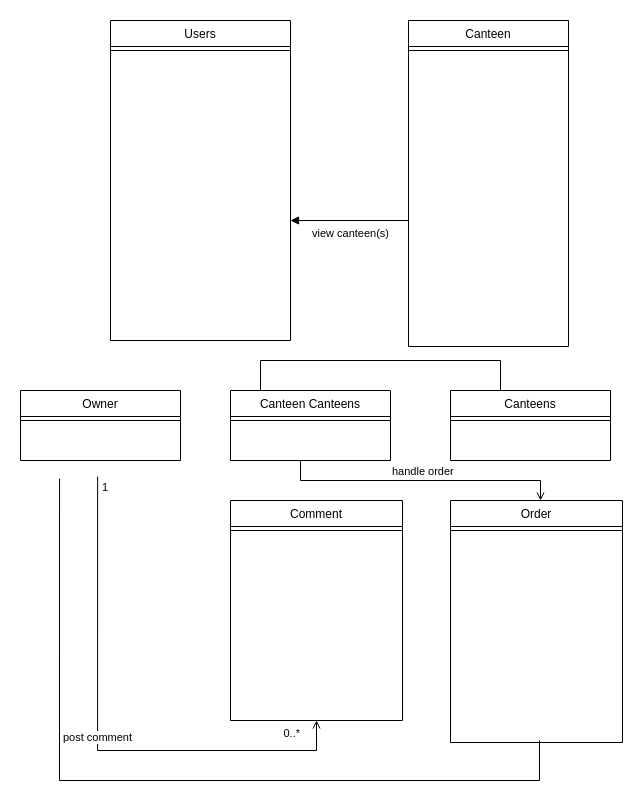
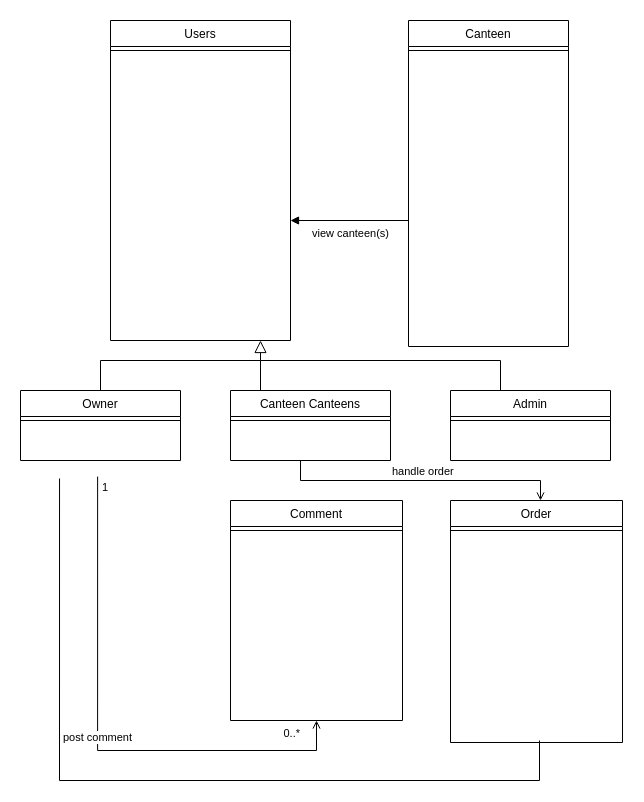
  <mxCell id="0" />
  <mxCell id="1" parent="0" />
  <mxCell id="2" value="Users" style="swimlane;fontStyle=0;align=center;verticalAlign=top;childLayout=stackLayout;horizontal=1;startSize=26;horizontalStack=0;resizeParent=1;resizeLast=0;collapsible=1;marginBottom=0;rounded=0;shadow=0;strokeWidth=1;" vertex="1" parent="1"><mxGeometry x="110" y="20" width="180" height="320" as="geometry"><mxRectangle x="230" y="140" width="160" height="26" as="alternateBounds" /></mxGeometry></mxCell>
  <mxCell id="3" value="" style="line;html=1;strokeWidth=1;align=left;verticalAlign=middle;spacingTop=-1;spacingLeft=3;spacingRight=3;rotatable=0;labelPosition=right;points=[];portConstraint=eastwest;" vertex="1" parent="2"><mxGeometry y="26" width="180" height="8" as="geometry" /></mxCell>
  <mxCell id="4" value="Owner" style="swimlane;fontStyle=0;align=center;verticalAlign=top;childLayout=stackLayout;horizontal=1;startSize=26;horizontalStack=0;resizeParent=1;resizeLast=0;collapsible=1;marginBottom=0;rounded=0;shadow=0;strokeWidth=1;" vertex="1" parent="1"><mxGeometry x="20" y="390" width="160" height="70" as="geometry"><mxRectangle x="130" y="380" width="160" height="26" as="alternateBounds" /></mxGeometry></mxCell>
  <mxCell id="5" value="" style="line;html=1;strokeWidth=1;align=left;verticalAlign=middle;spacingTop=-1;spacingLeft=3;spacingRight=3;rotatable=0;labelPosition=right;points=[];portConstraint=eastwest;" vertex="1" parent="4"><mxGeometry y="26" width="160" height="8" as="geometry" /></mxCell>
+ <mxCell id="6" value="" style="endArrow=block;endSize=10;endFill=0;shadow=0;strokeWidth=1;rounded=0;edgeStyle=elbowEdgeStyle;elbow=vertical;" edge="1" parent="1" source="4" target="2"><mxGeometry width="160" relative="1" as="geometry"><mxPoint x="100" y="233" as="sourcePoint" /><mxPoint x="100" y="233" as="targetPoint" /><Array as="points"><mxPoint x="260" y="360" /></Array></mxGeometry></mxCell>
  <mxCell id="7" value="Canteen Canteens" style="swimlane;fontStyle=0;align=center;verticalAlign=top;childLayout=stackLayout;horizontal=1;startSize=26;horizontalStack=0;resizeParent=1;resizeLast=0;collapsible=1;marginBottom=0;rounded=0;shadow=0;strokeWidth=1;" vertex="1" parent="1"><mxGeometry x="230" y="390" width="160" height="70" as="geometry"><mxRectangle x="340" y="380" width="170" height="26" as="alternateBounds" /></mxGeometry></mxCell>
  <mxCell id="8" value="" style="line;html=1;strokeWidth=1;align=left;verticalAlign=middle;spacingTop=-1;spacingLeft=3;spacingRight=3;rotatable=0;labelPosition=right;points=[];portConstraint=eastwest;" vertex="1" parent="7"><mxGeometry y="26" width="160" height="8" as="geometry" /></mxCell>
  <mxCell id="9" value="Canteen" style="swimlane;fontStyle=0;align=center;verticalAlign=top;childLayout=stackLayout;horizontal=1;startSize=26;horizontalStack=0;resizeParent=1;resizeLast=0;collapsible=1;marginBottom=0;rounded=0;shadow=0;strokeWidth=1;" vertex="1" parent="1"><mxGeometry x="408" y="20" width="160" height="326" as="geometry"><mxRectangle x="550" y="140" width="160" height="26" as="alternateBounds" /></mxGeometry></mxCell>
  <mxCell id="10" value="" style="line;html=1;strokeWidth=1;align=left;verticalAlign=middle;spacingTop=-1;spacingLeft=3;spacingRight=3;rotatable=0;labelPosition=right;points=[];portConstraint=eastwest;" vertex="1" parent="9"><mxGeometry y="26" width="160" height="8" as="geometry" /></mxCell>
- <mxCell id="11" value="Canteens" style="swimlane;fontStyle=0;align=center;verticalAlign=top;childLayout=stackLayout;horizontal=1;startSize=26;horizontalStack=0;resizeParent=1;resizeLast=0;collapsible=1;marginBottom=0;rounded=0;shadow=0;strokeWidth=1;" vertex="1" parent="1"><mxGeometry x="450" y="390" width="160" height="70" as="geometry"><mxRectangle x="340" y="380" width="170" height="26" as="alternateBounds" /></mxGeometry></mxCell>
+ <mxCell id="11" value="Admin" style="swimlane;fontStyle=0;align=center;verticalAlign=top;childLayout=stackLayout;horizontal=1;startSize=26;horizontalStack=0;resizeParent=1;resizeLast=0;collapsible=1;marginBottom=0;rounded=0;shadow=0;strokeWidth=1;" vertex="1" parent="1"><mxGeometry x="450" y="390" width="160" height="70" as="geometry"><mxRectangle x="340" y="380" width="170" height="26" as="alternateBounds" /></mxGeometry></mxCell>
  <mxCell id="12" value="" style="line;html=1;strokeWidth=1;align=left;verticalAlign=middle;spacingTop=-1;spacingLeft=3;spacingRight=3;rotatable=0;labelPosition=right;points=[];portConstraint=eastwest;" vertex="1" parent="11"><mxGeometry y="26" width="160" height="8" as="geometry" /></mxCell>
  <mxCell id="13" value="" style="endArrow=none;html=1;rounded=0;" edge="1" parent="1"><mxGeometry width="50" height="50" relative="1" as="geometry"><mxPoint x="260" y="360" as="sourcePoint" /><mxPoint x="500" y="360" as="targetPoint" /></mxGeometry></mxCell>
  <mxCell id="14" value="" style="endArrow=none;html=1;rounded=0;" edge="1" parent="1"><mxGeometry width="50" height="50" relative="1" as="geometry"><mxPoint x="260" y="360" as="sourcePoint" /><mxPoint x="260" y="390" as="targetPoint" /></mxGeometry></mxCell>
  <mxCell id="15" value="" style="endArrow=none;html=1;rounded=0;" edge="1" parent="1"><mxGeometry width="50" height="50" relative="1" as="geometry"><mxPoint x="500" y="360" as="sourcePoint" /><mxPoint x="500" y="390" as="targetPoint" /></mxGeometry></mxCell>
  <mxCell id="16" value="Comment" style="swimlane;fontStyle=0;align=center;verticalAlign=top;childLayout=stackLayout;horizontal=1;startSize=26;horizontalStack=0;resizeParent=1;resizeLast=0;collapsible=1;marginBottom=0;rounded=0;shadow=0;strokeWidth=1;" vertex="1" parent="1"><mxGeometry x="230" y="500" width="172" height="220" as="geometry"><mxRectangle x="550" y="140" width="160" height="26" as="alternateBounds" /></mxGeometry></mxCell>
  <mxCell id="17" value="" style="line;html=1;strokeWidth=1;align=left;verticalAlign=middle;spacingTop=-1;spacingLeft=3;spacingRight=3;rotatable=0;labelPosition=right;points=[];portConstraint=eastwest;" vertex="1" parent="16"><mxGeometry y="26" width="172" height="8" as="geometry" /></mxCell>
  <mxCell id="18" value="Order" style="swimlane;fontStyle=0;align=center;verticalAlign=top;childLayout=stackLayout;horizontal=1;startSize=26;horizontalStack=0;resizeParent=1;resizeLast=0;collapsible=1;marginBottom=0;rounded=0;shadow=0;strokeWidth=1;" vertex="1" parent="1"><mxGeometry x="450" y="500" width="172" height="242" as="geometry"><mxRectangle x="550" y="140" width="160" height="26" as="alternateBounds" /></mxGeometry></mxCell>
  <mxCell id="19" value="" style="line;html=1;strokeWidth=1;align=left;verticalAlign=middle;spacingTop=-1;spacingLeft=3;spacingRight=3;rotatable=0;labelPosition=right;points=[];portConstraint=eastwest;" vertex="1" parent="18"><mxGeometry y="26" width="172" height="8" as="geometry" /></mxCell>
  <mxCell id="20" value="post comment" style="endArrow=open;html=1;startArrow=none;startFill=0;edgeStyle=orthogonalEdgeStyle;rounded=0;exitX=0.482;exitY=1.003;exitDx=0;exitDy=0;exitPerimeter=0;entryX=0.5;entryY=1;entryDx=0;entryDy=0;" edge="1" parent="1" target="16"><mxGeometry relative="1" as="geometry"><mxPoint x="97.12" y="476.078" as="sourcePoint" /><mxPoint x="450" y="470" as="targetPoint" /><Array as="points"><mxPoint x="97" y="750" /><mxPoint x="316" y="750" /></Array></mxGeometry></mxCell>
  <mxCell id="21" value="1" style="edgeLabel;resizable=0;html=1;align=left;verticalAlign=top;" connectable="0" vertex="1" parent="20"><mxGeometry x="-1" relative="1" as="geometry"><mxPoint x="3" y="-2" as="offset" /></mxGeometry></mxCell>
  <mxCell id="22" value="0..*" style="edgeLabel;resizable=0;html=1;align=right;verticalAlign=top;" connectable="0" vertex="1" parent="20"><mxGeometry x="1" relative="1" as="geometry"><mxPoint x="-16" as="offset" /></mxGeometry></mxCell>
  <mxCell id="23" value="" style="endArrow=none;html=1;edgeStyle=orthogonalEdgeStyle;rounded=0;exitX=0.244;exitY=1.077;exitDx=0;exitDy=0;exitPerimeter=0;" edge="1" parent="1"><mxGeometry relative="1" as="geometry"><mxPoint x="59.04" y="478.002" as="sourcePoint" /><mxPoint x="539" y="740" as="targetPoint" /><Array as="points"><mxPoint x="59" y="780" /><mxPoint x="539" y="780" /></Array></mxGeometry></mxCell>
  <mxCell id="24" value="" style="endArrow=open;html=1;edgeStyle=orthogonalEdgeStyle;rounded=0;exitX=0.244;exitY=1.077;exitDx=0;exitDy=0;exitPerimeter=0;endFill=0;" edge="1" parent="1"><mxGeometry relative="1" as="geometry"><mxPoint x="300.04" y="460.002" as="sourcePoint" /><mxPoint x="540" y="500" as="targetPoint" /><Array as="points"><mxPoint x="300" y="480" /><mxPoint x="540" y="480" /><mxPoint x="540" y="500" /></Array></mxGeometry></mxCell>
  <mxCell id="25" value="handle order" style="edgeLabel;resizable=0;html=1;align=left;verticalAlign=bottom;" connectable="0" vertex="1" parent="24"><mxGeometry x="-1" relative="1" as="geometry"><mxPoint x="90" y="19" as="offset" /></mxGeometry></mxCell>
  <mxCell id="26" value="view canteen(s)" style="endArrow=block;endFill=1;html=1;edgeStyle=orthogonalEdgeStyle;align=left;verticalAlign=top;rounded=0;" edge="1" parent="1"><mxGeometry x="0.661" relative="1" as="geometry"><mxPoint x="408" y="220" as="sourcePoint" /><mxPoint x="290" y="220" as="targetPoint" /><Array as="points"><mxPoint x="408" y="220" /></Array><mxPoint as="offset" /></mxGeometry></mxCell>
